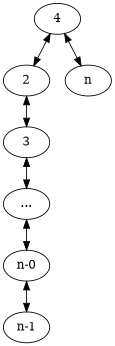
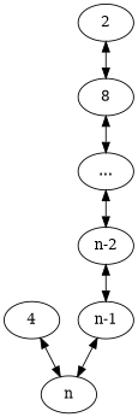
  digraph {
    splines=true
    edge [dir=both]
    n1 [label=4]
    2
    n
-   3
+   3 [label=8]
    "..."
-   "n-2" [label="n-0"]
+   "n-2"
    "n-1"
-   n1 -> 2
    n1 -> n
    2 -> 3
    3 -> "..."
    "..." -> "n-2"
    "n-2" -> "n-1"
+   "n-1" -> n
  }
